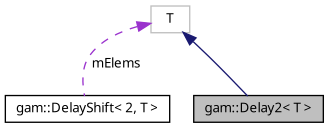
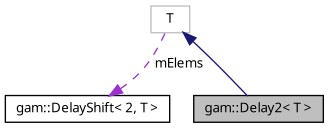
  digraph {
    node [color=black fontname="FreeSans.ttf" fontsize=10 shape=record]
    edge [dir=back fontname="FreeSans.ttf" fontsize=10 labelfontname="FreeSans.ttf" labelfontsize=10]
    n1 [fillcolor=grey75 fontcolor=black height=0.2 label="gam::Delay2\< T \>" style=filled width=0.4]
    n2 [height=0.2 label="gam::DelayShift\< 2, T \>" width=0.4]
    n3 [color=grey75 height=0.2 label=T width=0.4]
    n3 -> n1 [color=midnightblue style=solid]
-   n3 -> n2 [color=darkorchid3 label=" mElems" style=dashed]
+   n2 -> n3 [color=darkorchid3 label=" mElems" style=dashed]
  }
